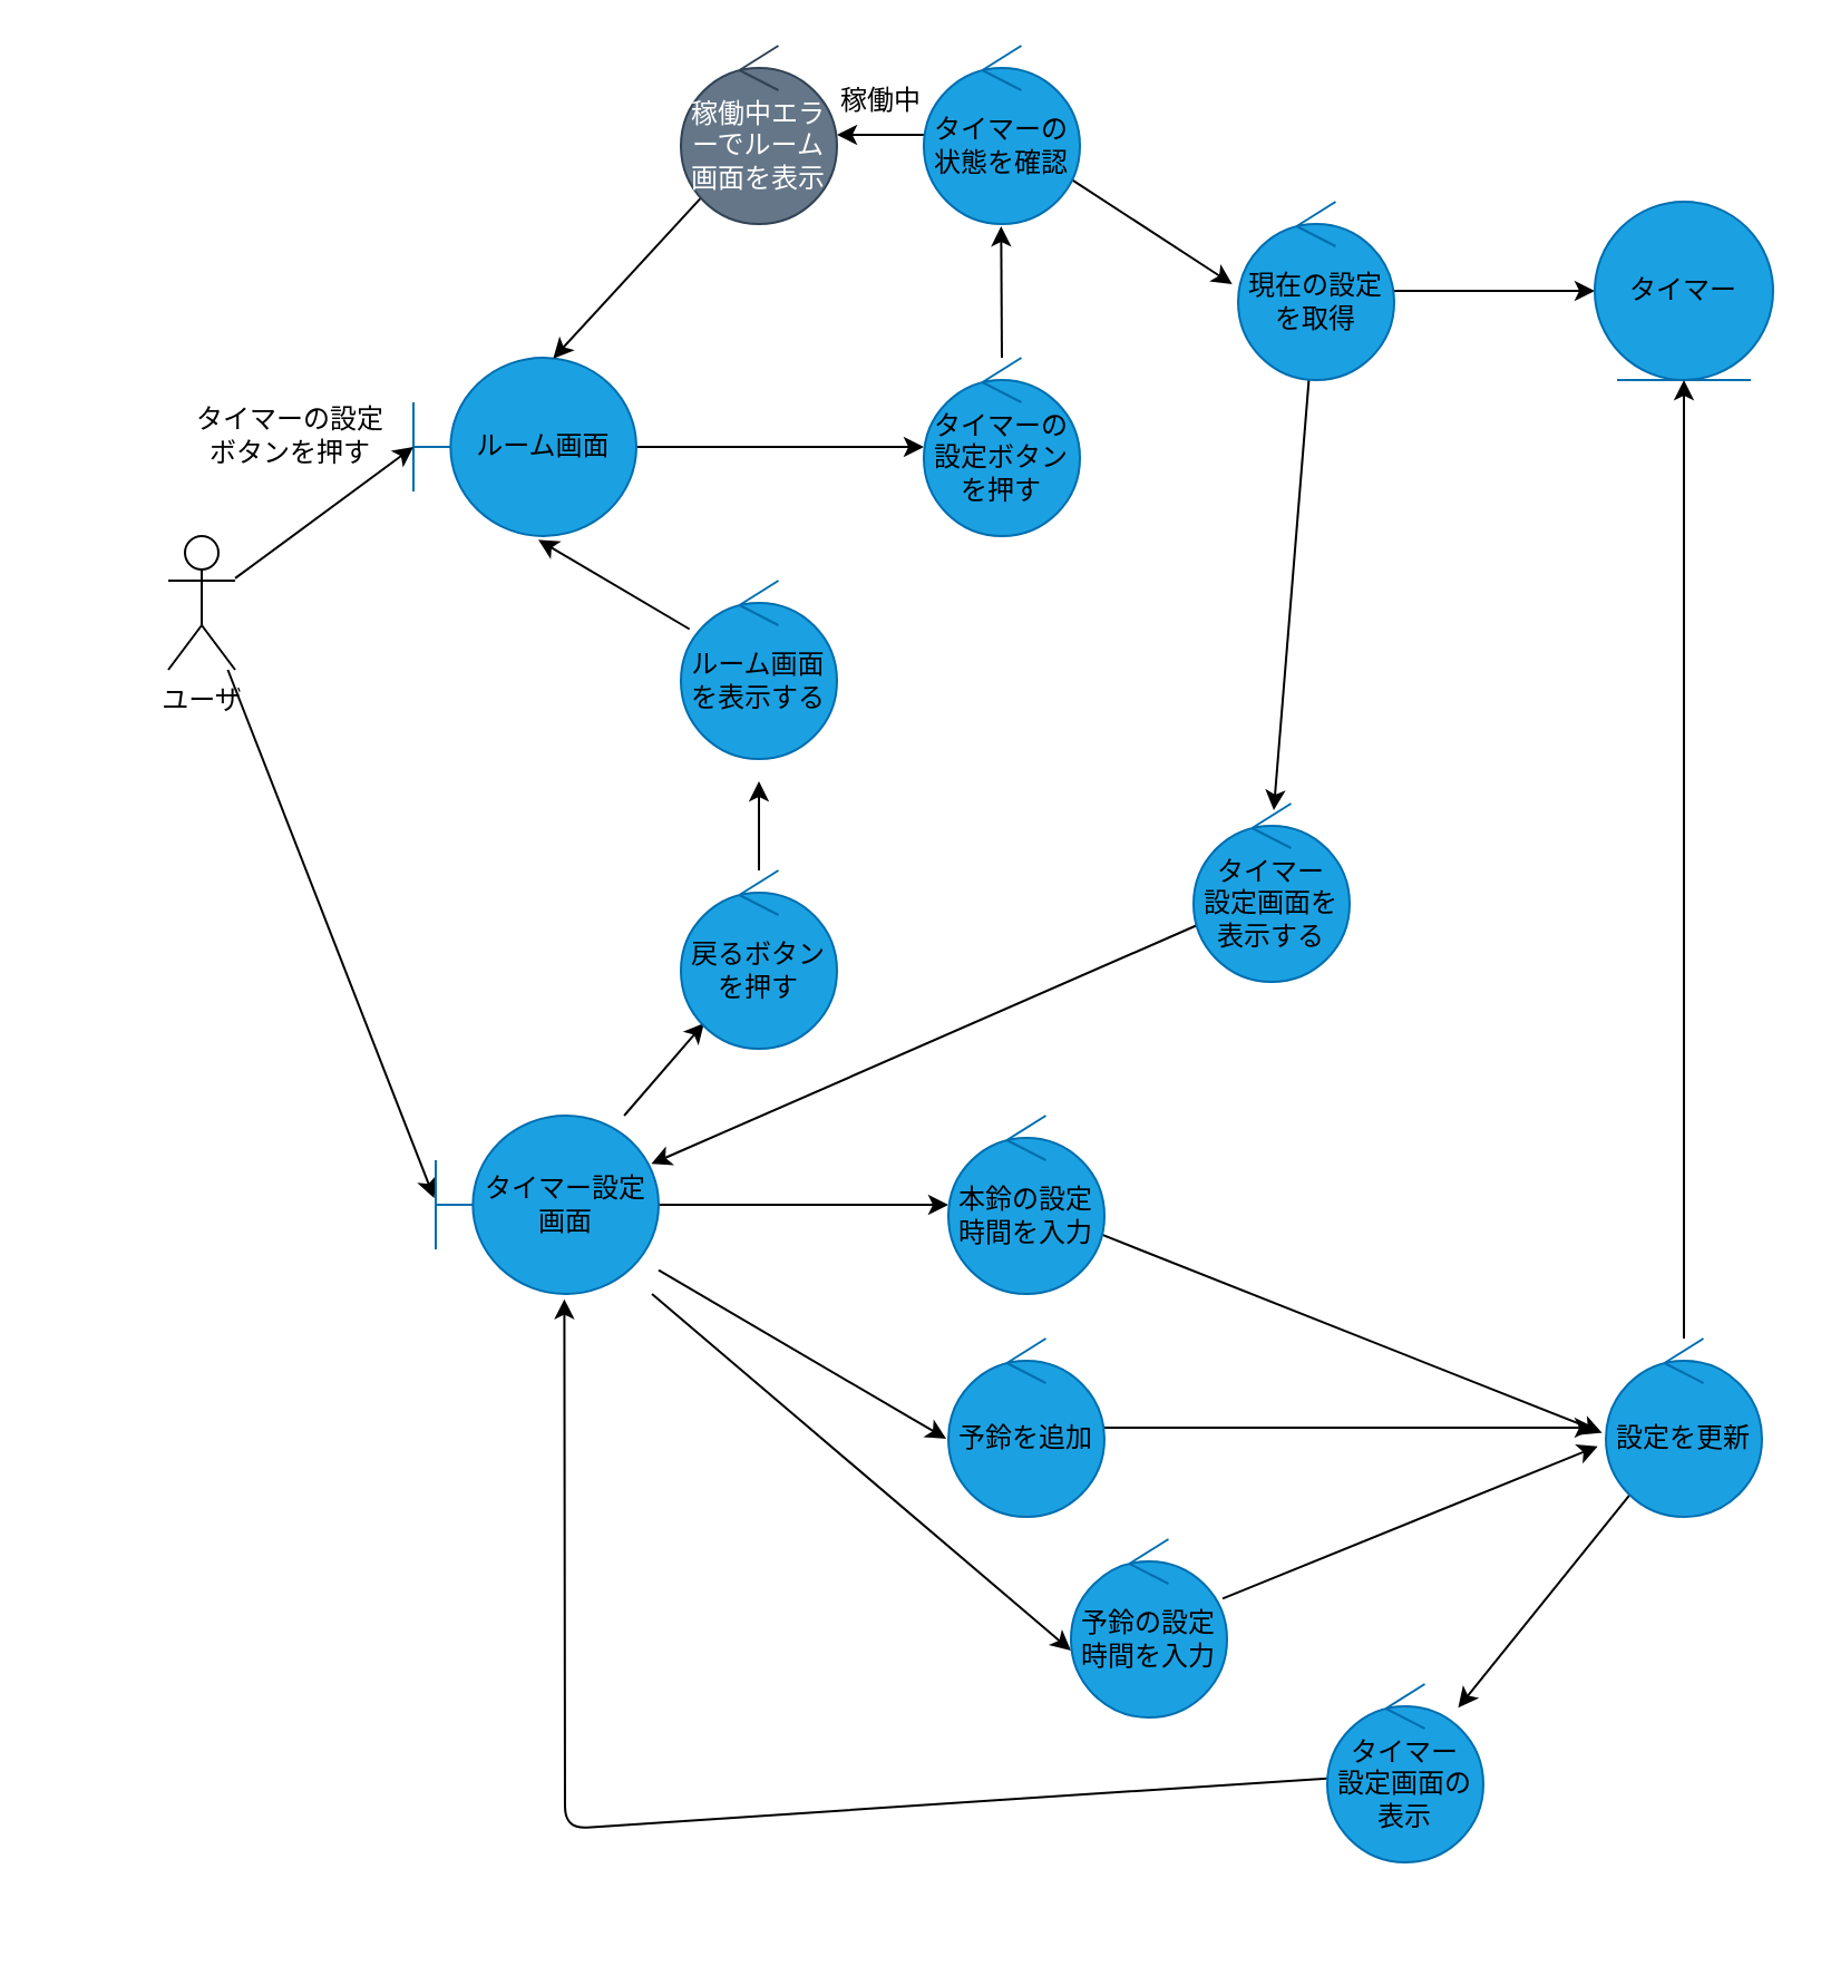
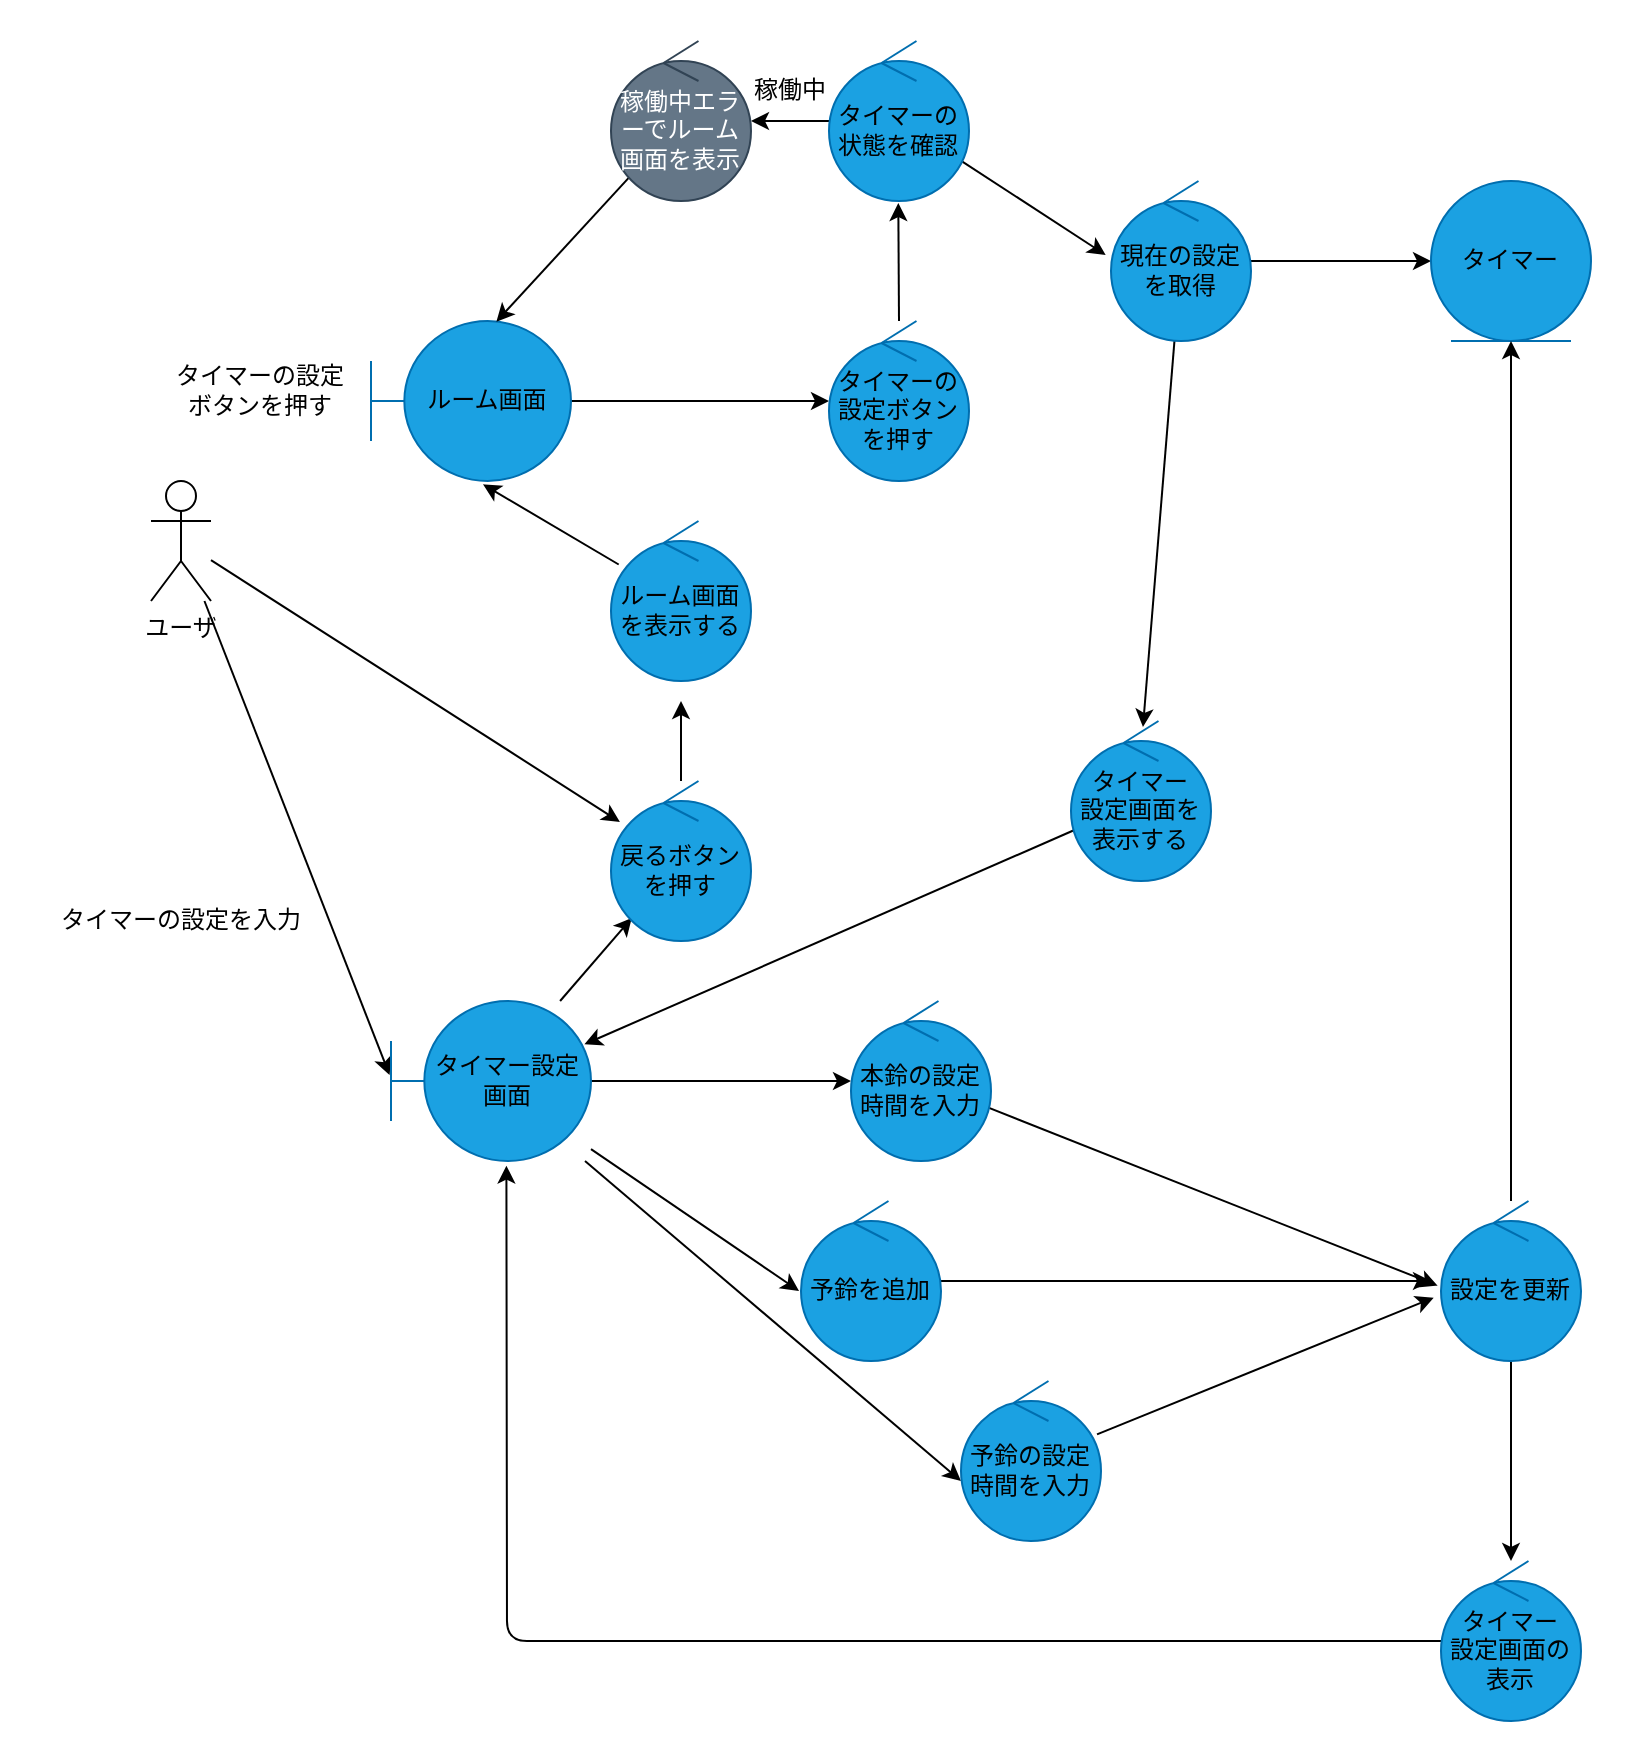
  <mxCell id="0" />
  <mxCell id="1" parent="0" />
  <mxCell id="2" style="edgeStyle=none;shape=connector;rounded=1;html=1;labelBackgroundColor=default;fontFamily=Helvetica;fontSize=12;fontColor=#000000;endArrow=classic;strokeColor=#000000;" edge="1" parent="1" source="3" target="14"><mxGeometry relative="1" as="geometry" /></mxCell>
  <mxCell id="3" value="ルーム画面" style="shape=umlBoundary;whiteSpace=wrap;html=1;fillColor=#1ba1e2;fontColor=#000000;strokeColor=#006EAF;" vertex="1" parent="1"><mxGeometry x="185" y="160" width="100" height="80" as="geometry" /></mxCell>
- <mxCell id="4" style="edgeStyle=none;html=1;fontColor=#000000;entryX=0;entryY=0.5;entryDx=0;entryDy=0;entryPerimeter=0;strokeColor=#000000;" edge="1" parent="1" source="6" target="3"><mxGeometry relative="1" as="geometry"><mxPoint x="115" y="270" as="targetPoint" /></mxGeometry></mxCell>
+ <mxCell id="4" style="edgeStyle=none;html=1;fontColor=#000000;strokeColor=#000000;" edge="1" parent="1" source="6" target="28"><mxGeometry relative="1" as="geometry"><mxPoint x="115" y="270" as="targetPoint" /></mxGeometry></mxCell>
  <mxCell id="5" style="edgeStyle=none;shape=connector;rounded=1;html=1;entryX=-0.007;entryY=0.463;entryDx=0;entryDy=0;entryPerimeter=0;labelBackgroundColor=default;fontFamily=Helvetica;fontSize=12;fontColor=#000000;endArrow=classic;strokeColor=#000000;" edge="1" parent="1" source="6" target="11"><mxGeometry relative="1" as="geometry" /></mxCell>
  <mxCell id="6" value="ユーザ" style="shape=umlActor;verticalLabelPosition=bottom;verticalAlign=top;html=1;strokeColor=#000000;fillColor=none;fontColor=#000000;" vertex="1" parent="1"><mxGeometry x="75" y="240" width="30" height="60" as="geometry" /></mxCell>
  <mxCell id="7" style="edgeStyle=none;shape=connector;rounded=1;html=1;labelBackgroundColor=default;fontFamily=Helvetica;fontSize=12;fontColor=#000000;endArrow=classic;strokeColor=#000000;" edge="1" parent="1" source="11" target="28"><mxGeometry relative="1" as="geometry" /></mxCell>
  <mxCell id="8" style="edgeStyle=none;shape=connector;rounded=1;html=1;labelBackgroundColor=default;fontFamily=Helvetica;fontSize=12;fontColor=#000000;endArrow=classic;strokeColor=#000000;" edge="1" parent="1" source="11" target="32"><mxGeometry relative="1" as="geometry" /></mxCell>
  <mxCell id="9" style="edgeStyle=none;shape=connector;rounded=1;html=1;entryX=-0.014;entryY=0.562;entryDx=0;entryDy=0;entryPerimeter=0;labelBackgroundColor=default;fontFamily=Helvetica;fontSize=12;fontColor=#000000;endArrow=classic;strokeColor=#000000;" edge="1" parent="1" source="11" target="40"><mxGeometry relative="1" as="geometry" /></mxCell>
  <mxCell id="10" style="edgeStyle=none;shape=connector;rounded=1;html=1;entryX=0;entryY=0.625;entryDx=0;entryDy=0;entryPerimeter=0;labelBackgroundColor=default;fontFamily=Helvetica;fontSize=12;fontColor=#000000;endArrow=classic;strokeColor=#000000;" edge="1" parent="1" source="11" target="42"><mxGeometry relative="1" as="geometry" /></mxCell>
  <mxCell id="11" value="タイマー設定画面" style="shape=umlBoundary;whiteSpace=wrap;html=1;fontFamily=Helvetica;fontSize=12;fontColor=#000000;strokeColor=#006EAF;fillColor=#1ba1e2;" vertex="1" parent="1"><mxGeometry x="195" y="500" width="100" height="80" as="geometry" /></mxCell>
  <mxCell id="12" value="タイマーの設定ボタンを押す" style="text;html=1;strokeColor=none;fillColor=none;align=center;verticalAlign=middle;whiteSpace=wrap;rounded=0;fontFamily=Helvetica;fontSize=12;fontColor=#000000;" vertex="1" parent="1"><mxGeometry x="85" y="180" width="90" height="30" as="geometry" /></mxCell>
  <mxCell id="13" style="edgeStyle=none;shape=connector;rounded=1;html=1;entryX=0.495;entryY=1.013;entryDx=0;entryDy=0;entryPerimeter=0;labelBackgroundColor=default;fontFamily=Helvetica;fontSize=12;fontColor=#000000;endArrow=classic;strokeColor=#000000;" edge="1" parent="1" source="14" target="17"><mxGeometry relative="1" as="geometry" /></mxCell>
  <mxCell id="14" value="タイマーの設定ボタンを押す" style="ellipse;shape=umlControl;whiteSpace=wrap;html=1;fontFamily=Helvetica;fontSize=12;fontColor=#000000;strokeColor=#006EAF;fillColor=#1ba1e2;" vertex="1" parent="1"><mxGeometry x="414" y="160" width="70" height="80" as="geometry" /></mxCell>
  <mxCell id="15" style="edgeStyle=none;shape=connector;rounded=1;html=1;labelBackgroundColor=default;fontFamily=Helvetica;fontSize=12;fontColor=#000000;endArrow=classic;strokeColor=#000000;" edge="1" parent="1" source="17" target="19"><mxGeometry relative="1" as="geometry" /></mxCell>
  <mxCell id="16" style="edgeStyle=none;shape=connector;rounded=1;html=1;entryX=-0.038;entryY=0.462;entryDx=0;entryDy=0;entryPerimeter=0;labelBackgroundColor=default;fontFamily=Helvetica;fontSize=12;fontColor=#000000;endArrow=classic;strokeColor=#000000;" edge="1" parent="1" source="17" target="23"><mxGeometry relative="1" as="geometry" /></mxCell>
  <mxCell id="17" value="タイマーの状態を確認" style="ellipse;shape=umlControl;whiteSpace=wrap;html=1;fontFamily=Helvetica;fontSize=12;fontColor=#000000;strokeColor=#006EAF;fillColor=#1ba1e2;" vertex="1" parent="1"><mxGeometry x="414" y="20" width="70" height="80" as="geometry" /></mxCell>
  <mxCell id="18" style="edgeStyle=none;shape=connector;rounded=1;html=1;entryX=0.627;entryY=0.004;entryDx=0;entryDy=0;entryPerimeter=0;labelBackgroundColor=default;fontFamily=Helvetica;fontSize=12;fontColor=#000000;endArrow=classic;strokeColor=#000000;" edge="1" parent="1" source="19" target="3"><mxGeometry relative="1" as="geometry" /></mxCell>
  <mxCell id="19" value="稼働中エラーでルーム画面を表示" style="ellipse;shape=umlControl;whiteSpace=wrap;html=1;fontFamily=Helvetica;fontSize=12;fontColor=#ffffff;strokeColor=#314354;fillColor=#647687;" vertex="1" parent="1"><mxGeometry x="305" y="20" width="70" height="80" as="geometry" /></mxCell>
  <mxCell id="20" value="稼働中" style="text;html=1;strokeColor=none;fillColor=none;align=center;verticalAlign=middle;whiteSpace=wrap;rounded=0;fontFamily=Helvetica;fontSize=12;fontColor=#000000;" vertex="1" parent="1"><mxGeometry x="365" y="30" width="60" height="30" as="geometry" /></mxCell>
  <mxCell id="21" style="edgeStyle=none;shape=connector;rounded=1;html=1;entryX=0.514;entryY=0.037;entryDx=0;entryDy=0;entryPerimeter=0;labelBackgroundColor=default;fontFamily=Helvetica;fontSize=12;fontColor=#000000;endArrow=classic;strokeColor=#000000;" edge="1" parent="1" source="23" target="25"><mxGeometry relative="1" as="geometry" /></mxCell>
  <mxCell id="22" style="edgeStyle=none;shape=connector;rounded=1;html=1;entryX=0;entryY=0.5;entryDx=0;entryDy=0;labelBackgroundColor=default;fontFamily=Helvetica;fontSize=12;fontColor=#000000;endArrow=classic;strokeColor=#000000;" edge="1" parent="1" source="23" target="26"><mxGeometry relative="1" as="geometry" /></mxCell>
  <mxCell id="23" value="現在の設定を取得" style="ellipse;shape=umlControl;whiteSpace=wrap;html=1;fontFamily=Helvetica;fontSize=12;fontColor=#000000;strokeColor=#006EAF;fillColor=#1ba1e2;" vertex="1" parent="1"><mxGeometry x="555" y="90" width="70" height="80" as="geometry" /></mxCell>
  <mxCell id="24" style="edgeStyle=none;shape=connector;rounded=1;html=1;entryX=0.967;entryY=0.271;entryDx=0;entryDy=0;entryPerimeter=0;labelBackgroundColor=default;fontFamily=Helvetica;fontSize=12;fontColor=#000000;endArrow=classic;strokeColor=#000000;" edge="1" parent="1" source="25" target="11"><mxGeometry relative="1" as="geometry" /></mxCell>
  <mxCell id="25" value="タイマー&lt;br&gt;設定画面を表示する" style="ellipse;shape=umlControl;whiteSpace=wrap;html=1;fontFamily=Helvetica;fontSize=12;fontColor=#000000;strokeColor=#006EAF;fillColor=#1ba1e2;" vertex="1" parent="1"><mxGeometry x="535" y="360" width="70" height="80" as="geometry" /></mxCell>
  <mxCell id="26" value="タイマー" style="ellipse;shape=umlEntity;whiteSpace=wrap;html=1;fontFamily=Helvetica;fontSize=12;fontColor=#000000;strokeColor=#006EAF;fillColor=#1ba1e2;" vertex="1" parent="1"><mxGeometry x="715" y="90" width="80" height="80" as="geometry" /></mxCell>
  <mxCell id="27" style="edgeStyle=none;shape=connector;rounded=1;html=1;labelBackgroundColor=default;fontFamily=Helvetica;fontSize=12;fontColor=#000000;endArrow=classic;strokeColor=#000000;" edge="1" parent="1" source="28"><mxGeometry relative="1" as="geometry"><mxPoint x="340" y="350" as="targetPoint" /></mxGeometry></mxCell>
  <mxCell id="28" value="戻るボタンを押す" style="ellipse;shape=umlControl;whiteSpace=wrap;html=1;fontFamily=Helvetica;fontSize=12;fontColor=#000000;strokeColor=#006EAF;fillColor=#1ba1e2;" vertex="1" parent="1"><mxGeometry x="305" y="390" width="70" height="80" as="geometry" /></mxCell>
  <mxCell id="29" style="edgeStyle=none;shape=connector;rounded=1;html=1;entryX=0.56;entryY=1.021;entryDx=0;entryDy=0;entryPerimeter=0;labelBackgroundColor=default;fontFamily=Helvetica;fontSize=12;fontColor=#000000;endArrow=classic;strokeColor=#000000;" edge="1" parent="1" source="30" target="3"><mxGeometry relative="1" as="geometry" /></mxCell>
  <mxCell id="30" value="ルーム画面を表示する" style="ellipse;shape=umlControl;whiteSpace=wrap;html=1;fontFamily=Helvetica;fontSize=12;fontColor=#000000;strokeColor=#006EAF;fillColor=#1ba1e2;" vertex="1" parent="1"><mxGeometry x="305" y="260" width="70" height="80" as="geometry" /></mxCell>
  <mxCell id="31" style="edgeStyle=none;shape=connector;rounded=1;html=1;entryX=-0.024;entryY=0.529;entryDx=0;entryDy=0;entryPerimeter=0;labelBackgroundColor=default;fontFamily=Helvetica;fontSize=12;fontColor=#000000;endArrow=classic;strokeColor=#000000;" edge="1" parent="1" source="32" target="36"><mxGeometry relative="1" as="geometry" /></mxCell>
  <mxCell id="32" value="本鈴の設定時間を入力" style="ellipse;shape=umlControl;whiteSpace=wrap;html=1;fontFamily=Helvetica;fontSize=12;fontColor=#000000;strokeColor=#006EAF;fillColor=#1ba1e2;" vertex="1" parent="1"><mxGeometry x="425" y="500" width="70" height="80" as="geometry" /></mxCell>
+ <mxCell id="33" value="タイマーの設定を入力" style="text;html=1;align=center;verticalAlign=middle;resizable=0;points=[];autosize=1;strokeColor=none;fillColor=none;fontSize=12;fontFamily=Helvetica;fontColor=#000000;" vertex="1" parent="1"><mxGeometry x="20" y="450" width="140" height="20" as="geometry" /></mxCell>
  <mxCell id="34" style="edgeStyle=none;shape=connector;rounded=1;html=1;labelBackgroundColor=default;fontFamily=Helvetica;fontSize=12;fontColor=#000000;endArrow=classic;strokeColor=#000000;entryX=0.5;entryY=1;entryDx=0;entryDy=0;" edge="1" parent="1" source="36" target="26"><mxGeometry relative="1" as="geometry"><mxPoint x="705" y="420" as="targetPoint" /></mxGeometry></mxCell>
  <mxCell id="35" style="edgeStyle=none;shape=connector;rounded=1;html=1;labelBackgroundColor=default;fontFamily=Helvetica;fontSize=12;fontColor=#000000;endArrow=classic;strokeColor=#000000;" edge="1" parent="1" source="36" target="38"><mxGeometry relative="1" as="geometry" /></mxCell>
  <mxCell id="36" value="設定を更新" style="ellipse;shape=umlControl;whiteSpace=wrap;html=1;fontFamily=Helvetica;fontSize=12;fontColor=#000000;strokeColor=#006EAF;fillColor=#1ba1e2;" vertex="1" parent="1"><mxGeometry x="720" y="600" width="70" height="80" as="geometry" /></mxCell>
  <mxCell id="37" style="edgeStyle=none;shape=connector;rounded=1;html=1;entryX=0.577;entryY=1.029;entryDx=0;entryDy=0;entryPerimeter=0;labelBackgroundColor=default;fontFamily=Helvetica;fontSize=12;fontColor=#000000;endArrow=classic;strokeColor=#000000;" edge="1" parent="1" source="38" target="11"><mxGeometry relative="1" as="geometry"><Array as="points"><mxPoint x="253" y="820" /></Array></mxGeometry></mxCell>
- <mxCell id="38" value="タイマー&lt;br&gt;設定画面の表示" style="ellipse;shape=umlControl;whiteSpace=wrap;html=1;fontFamily=Helvetica;fontSize=12;fontColor=#000000;strokeColor=#006EAF;fillColor=#1ba1e2;" vertex="1" parent="1"><mxGeometry x="595" y="755" width="70" height="80" as="geometry" /></mxCell>
+ <mxCell id="38" value="タイマー&lt;br&gt;設定画面の表示" style="ellipse;shape=umlControl;whiteSpace=wrap;html=1;fontFamily=Helvetica;fontSize=12;fontColor=#000000;strokeColor=#006EAF;fillColor=#1ba1e2;" vertex="1" parent="1"><mxGeometry x="720" y="780" width="70" height="80" as="geometry" /></mxCell>
  <mxCell id="39" style="edgeStyle=none;shape=connector;rounded=1;html=1;labelBackgroundColor=default;fontFamily=Helvetica;fontSize=12;fontColor=#000000;endArrow=classic;strokeColor=#000000;" edge="1" parent="1" source="40"><mxGeometry relative="1" as="geometry"><mxPoint x="715" y="640" as="targetPoint" /></mxGeometry></mxCell>
- <mxCell id="40" value="予鈴を追加" style="ellipse;shape=umlControl;whiteSpace=wrap;html=1;fontFamily=Helvetica;fontSize=12;fontColor=#000000;strokeColor=#006EAF;fillColor=#1ba1e2;" vertex="1" parent="1"><mxGeometry x="425" y="600" width="70" height="80" as="geometry" /></mxCell>
+ <mxCell id="40" value="予鈴を追加" style="ellipse;shape=umlControl;whiteSpace=wrap;html=1;fontFamily=Helvetica;fontSize=12;fontColor=#000000;strokeColor=#006EAF;fillColor=#1ba1e2;" vertex="1" parent="1"><mxGeometry x="400" y="600" width="70" height="80" as="geometry" /></mxCell>
  <mxCell id="41" style="edgeStyle=none;shape=connector;rounded=1;html=1;entryX=-0.052;entryY=0.604;entryDx=0;entryDy=0;entryPerimeter=0;labelBackgroundColor=default;fontFamily=Helvetica;fontSize=12;fontColor=#000000;endArrow=classic;strokeColor=#000000;" edge="1" parent="1" source="42" target="36"><mxGeometry relative="1" as="geometry" /></mxCell>
  <mxCell id="42" value="予鈴の設定時間を入力" style="ellipse;shape=umlControl;whiteSpace=wrap;html=1;fontFamily=Helvetica;fontSize=12;fontColor=#000000;strokeColor=#006EAF;fillColor=#1ba1e2;" vertex="1" parent="1"><mxGeometry x="480" y="690" width="70" height="80" as="geometry" /></mxCell>
